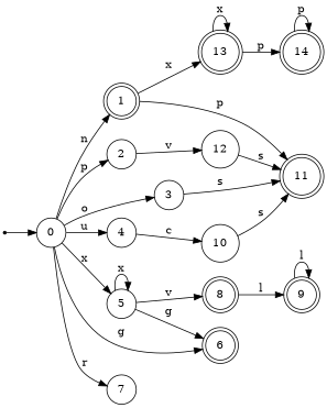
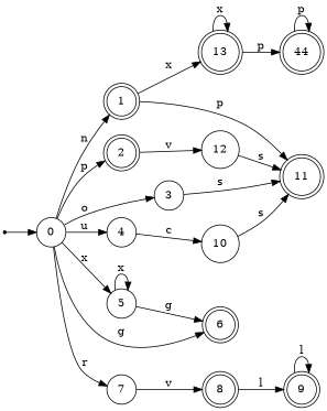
  digraph {
    rankdir=LR
    node [shape=circle]
    dummy0 [shape=point]
    0
    1 [shape=doublecircle]
-   2
+   2 [shape=doublecircle]
    3
    4
    5
    6 [shape=doublecircle]
    7
    13 [shape=doublecircle]
    11 [shape=doublecircle]
    12
    10
    8 [shape=doublecircle]
-   14 [shape=doublecircle]
+   14 [shape=doublecircle label=44]
    9 [shape=doublecircle]
    dummy0 -> 0
    0 -> 1 [label=n]
    0 -> 2 [label=p]
    0 -> 3 [label=o]
    0 -> 4 [label=u]
    0 -> 5 [label=x]
    0 -> 6 [label=g]
    0 -> 7 [label=r]
    1 -> 13 [label=x]
    1 -> 11 [label=p]
    2 -> 12 [label=v]
    3 -> 11 [label=s]
    4 -> 10 [label=c]
    5 -> 5 [label=x]
    5 -> 6 [label=g]
-   5 -> 8 [label=v]
+   7 -> 8 [label=v]
    13 -> 13 [label=x]
    13 -> 14 [label=p]
    12 -> 11 [label=s]
    10 -> 11 [label=s]
    8 -> 9 [label=l]
    14 -> 14 [label=p]
    9 -> 9 [label=l]
  }
